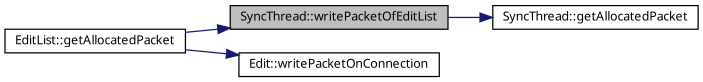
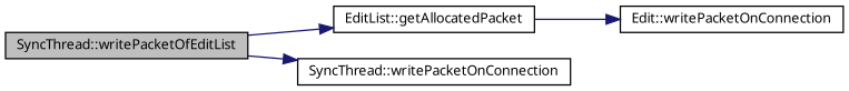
  digraph {
    rankdir=LR
    node [color=black fillcolor=white fontname="FreeSans.ttf" fontsize=10 shape=record style=filled]
    edge [color=midnightblue fontname="FreeSans.ttf" fontsize=10 labelfontname="FreeSans.ttf" labelfontsize=10 style=solid]
    n1 [fillcolor=grey75 fontcolor=black height=0.2 label="SyncThread::writePacketOfEditList" width=0.4]
    n2 [height=0.2 label="EditList::getAllocatedPacket" width=0.4]
-   n3 [height=0.2 label="SyncThread::getAllocatedPacket" width=0.4]
+   n3 [height=0.2 label="SyncThread::writePacketOnConnection" width=0.4]
    n4 [height=0.2 label="Edit::writePacketOnConnection" width=0.4]
-   n2 -> n1
+   n1 -> n2
    n1 -> n3
    n2 -> n4
  }
